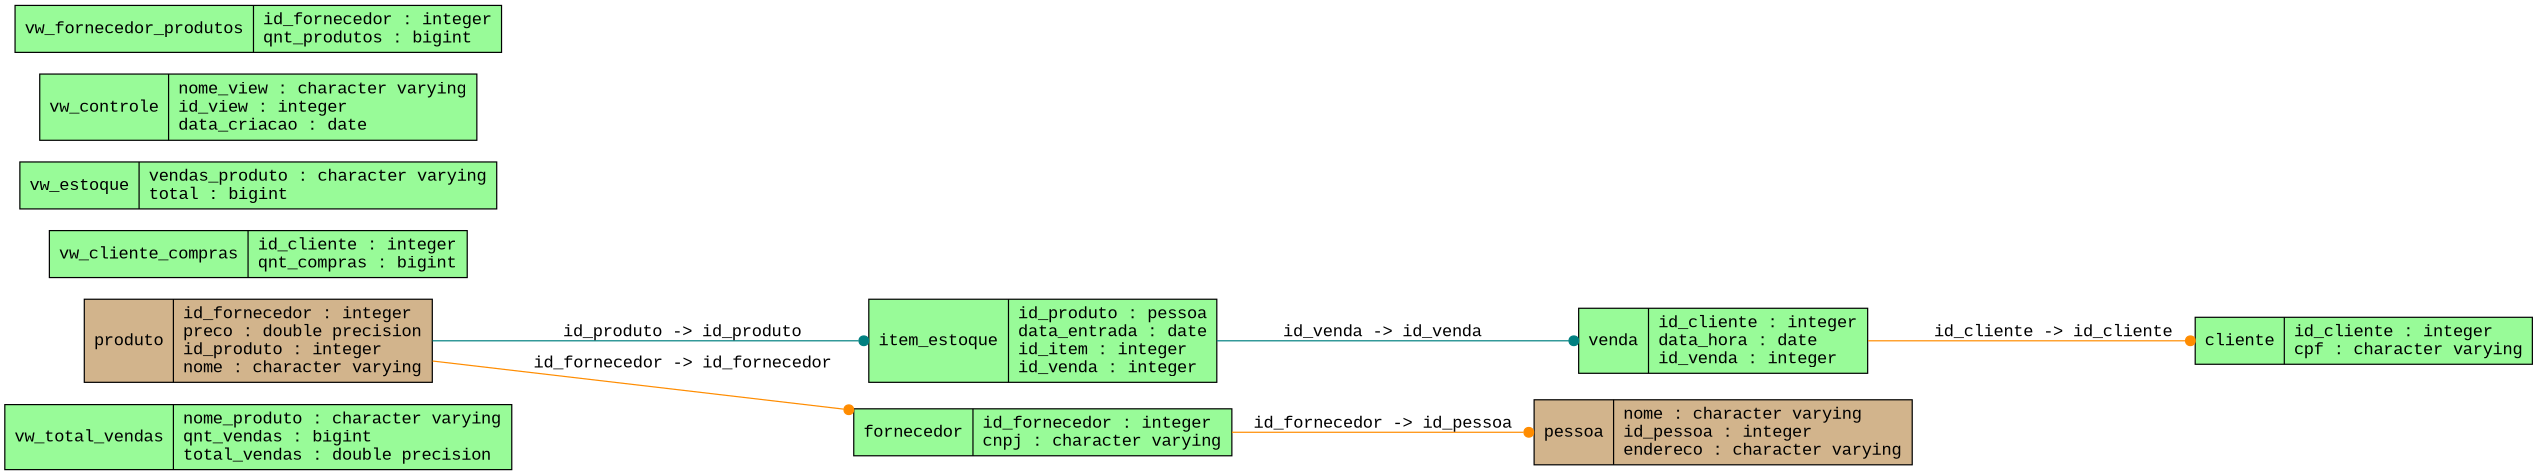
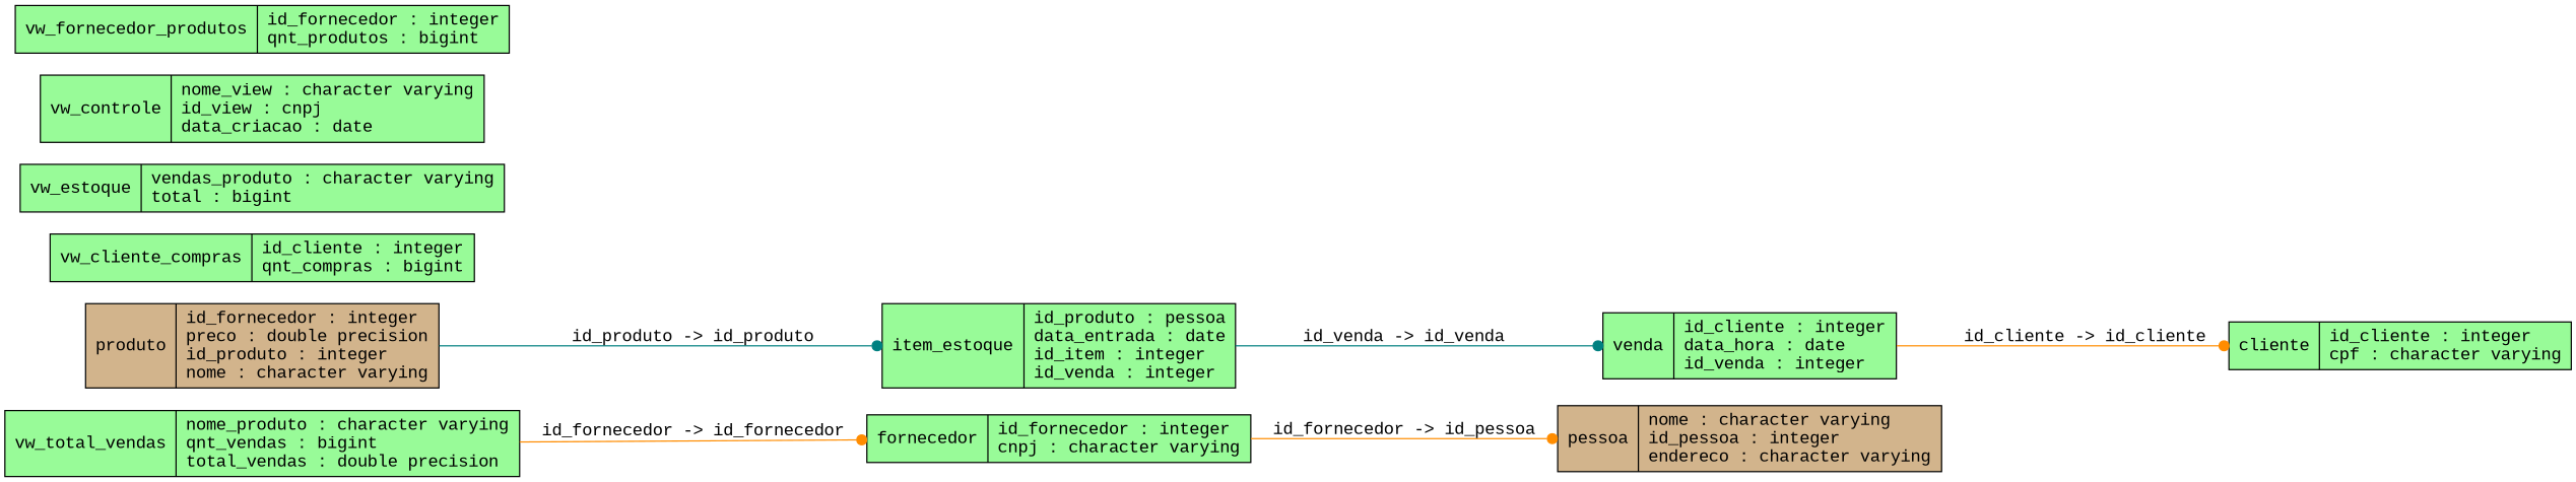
  digraph {
    fontname="Liberation Mono"
    rankdir=LR
    node [fillcolor=palegreen fontname="Liberation Mono" shape=record style=filled]
    edge [arrowhead=dot color=darkorange fontname="Liberation Mono"]
    n1 [label="{cliente|id_cliente : integer\lcpf : character varying\l}"]
    n2 [fillcolor=tan label="{pessoa|nome : character varying\lid_pessoa : integer\lendereco : character varying\l}"]
    n3 [label="{vw_total_vendas|nome_produto : character varying\lqnt_vendas : bigint\ltotal_vendas : double precision\l}"]
    n4 [label="{vw_cliente_compras|id_cliente : integer\lqnt_compras : bigint\l}"]
    n5 [label="{venda|id_cliente : integer\ldata_hora : date\lid_venda : integer\l}"]
    n6 [label="{vw_estoque|vendas_produto : character varying\ltotal : bigint\l}"]
-   n7 [label="{vw_controle|nome_view : character varying\lid_view : integer\ldata_criacao : date\l}"]
+   n7 [label="{vw_controle|nome_view : character varying\lid_view : cnpj\ldata_criacao : date\l}"]
    n8 [fillcolor=tan label="{produto|id_fornecedor : integer\lpreco : double precision\lid_produto : integer\lnome : character varying\l}"]
    n9 [label="{fornecedor|id_fornecedor : integer\lcnpj : character varying\l}"]
    n10 [label="{item_estoque|id_produto : pessoa\ldata_entrada : date\lid_item : integer\lid_venda : integer\l}"]
    n11 [label="{vw_fornecedor_produtos|id_fornecedor : integer\lqnt_produtos : bigint\l}"]
    n5 -> n1 [label="id_cliente -> id_cliente"]
-   n8 -> n9 [label="id_fornecedor -> id_fornecedor"]
+   n3 -> n9 [label="id_fornecedor -> id_fornecedor"]
    n8 -> n10 [color=teal label="id_produto -> id_produto"]
    n9 -> n2 [label="id_fornecedor -> id_pessoa"]
    n10 -> n5 [color=teal label="id_venda -> id_venda"]
  }
